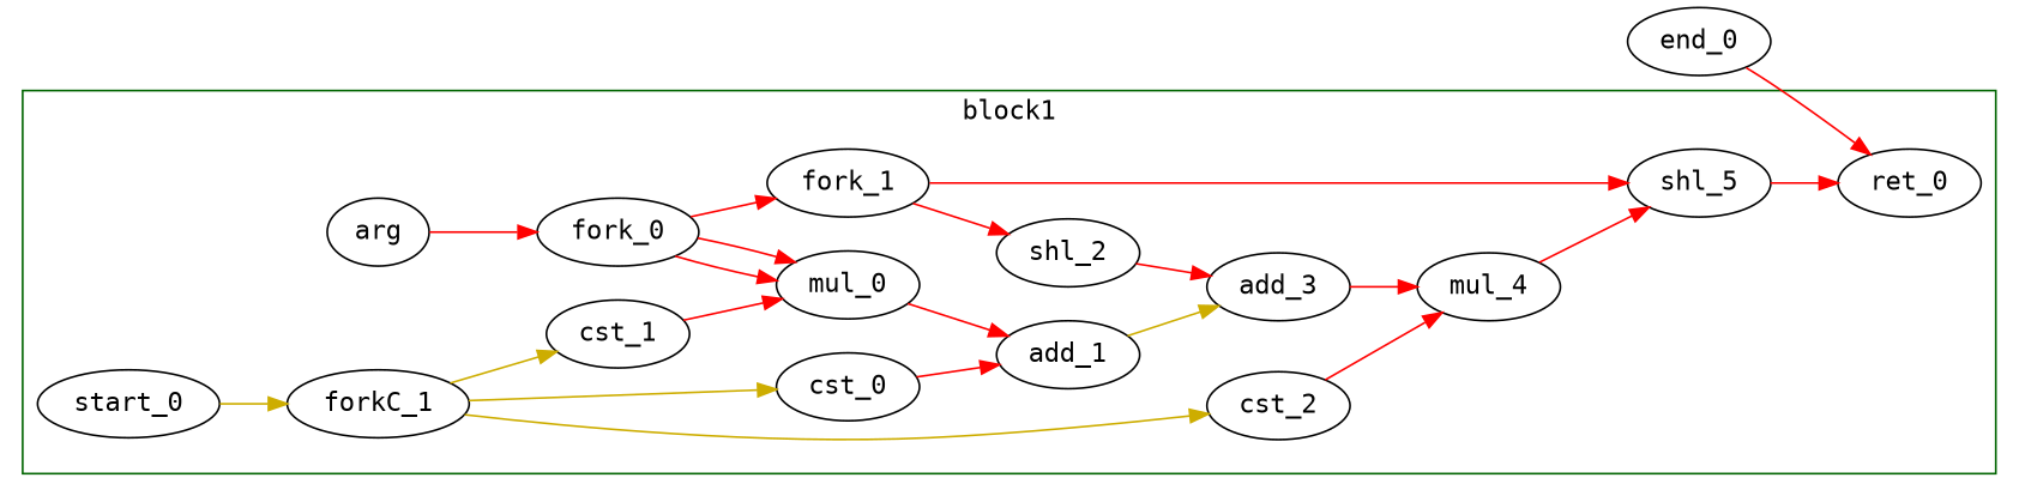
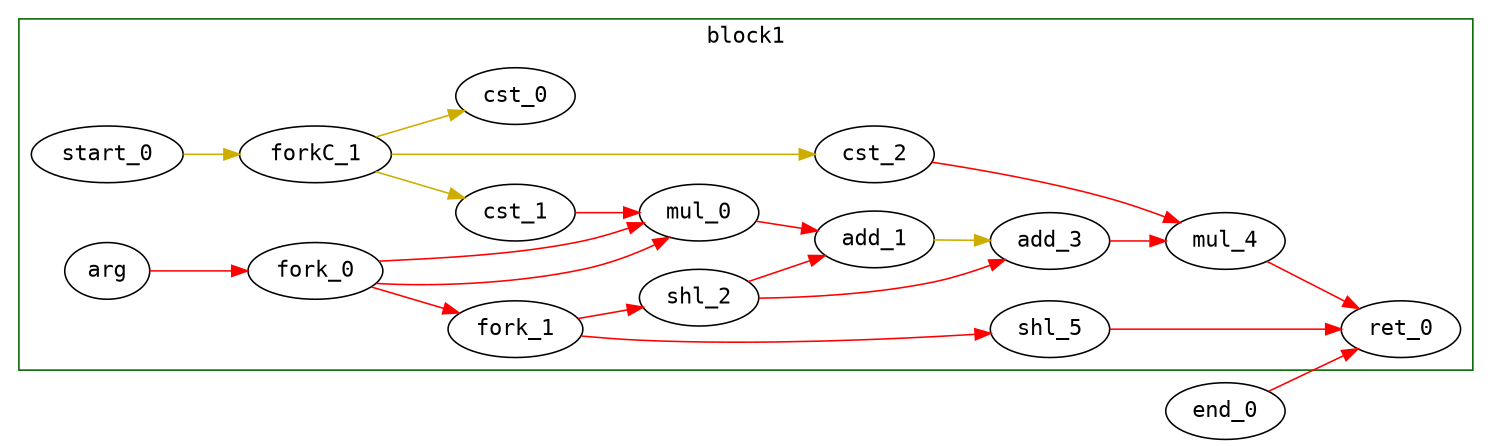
  digraph {
    fontname="DejaVu Sans Mono"
    rankdir=LR
    splines=spline
    node [bbID=1 fontname="DejaVu Sans Mono" in="in1:32" out="out1:32 " tagged=false tagger_id=-1 taggers_num=0 type=Operator]
    edge [color=red fontname="DejaVu Sans Mono" from=out2 to=in1]
    arg [out="out1:32" type=Entry]
    mul_0 [II=1 delay=0.000 in="in1:32 in2:32 " latency=4 op=mul_op]
    cst_0 [out="out1:32" type=Constant value="0x00000002"]
    add_1 [II=1 delay=1.693 in="in1:32 in2:32 " latency=0 op=add_op]
    cst_1 [out="out1:32" type=Constant value="0x00000002"]
    shl_2 [II=1 delay=0.000 in="in1:32 in2:32 " latency=0 op=shl_op]
    add_3 [II=1 delay=1.693 in="in1:32 in2:32 " latency=0 op=add_op]
    cst_2 [out="out1:32" type=Constant value="0x0000000A"]
    mul_4 [II=1 delay=0.000 in="in1:32 in2:32 " latency=4 op=mul_op]
    n10 [II=1 delay=0.000 in="in1:32 in2:32 " label=shl_5 latency=4 op=mul_op]
    ret_0 [II=1 delay=0.000 in="in1:32 " latency=0 op=ret_op]
    start_0 [control=true in="in1:0" out="out1:0" type=Entry]
    fork_0 [out="out1:32 out2:32 out3:32 " type=Fork]
    fork_1 [out="out1:32 out2:32 " type=Fork]
    forkC_1 [in="in1:0" out="out1:0 out2:0 out3:0 " type=Fork]
    end_0 [bbID=0 in=" in1:32 " out="out1:32" type=Exit tagged="" tagger_id="" taggers_num=""]
    subgraph cluster_1 {
      color=darkgreen
      label=block1
      arg
      mul_0
      cst_0
      add_1
      cst_1
      shl_2
      add_3
      cst_2
      mul_4
      n10
      ret_0
      start_0
      fork_0
      fork_1
      forkC_1
    }
    arg -> fork_0
    mul_0 -> add_1
-   cst_0 -> add_1 [to=in2]
+   shl_2 -> add_1 [to=in2]
    add_1 -> add_3 [color=gold3]
    cst_1 -> mul_0 [to=in2]
    shl_2 -> add_3 [to=in2]
    add_3 -> mul_4
    cst_2 -> mul_4 [to=in2]
-   mul_4 -> n10
+   mul_4 -> ret_0
    n10 -> ret_0
    start_0 -> forkC_1 [color=gold3]
    fork_0 -> mul_0
    fork_0 -> mul_0 [from=out3 to=in2]
    fork_0 -> fork_1 [from=out4]
    fork_1 -> shl_2
    fork_1 -> n10 [from=out3 to=in2]
    forkC_1 -> cst_0 [color=gold3]
    forkC_1 -> cst_1 [color=gold3 from=out3]
    forkC_1 -> cst_2 [color=gold3 from=out4]
    end_0 -> ret_0
  }
